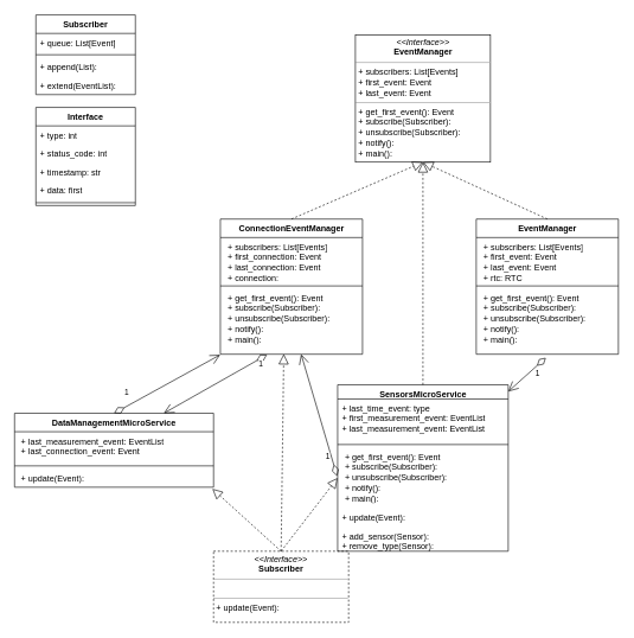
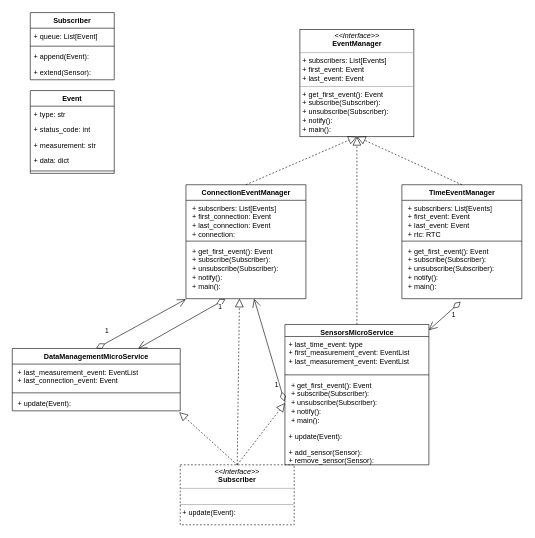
  <mxCell id="0" />
  <mxCell id="1" parent="0" />
  <mxCell id="2" value="&lt;p style=&quot;margin:0px;margin-top:4px;text-align:center;&quot;&gt;&lt;i&gt;&amp;lt;&amp;lt;Interface&amp;gt;&amp;gt;&lt;/i&gt;&lt;br&gt;&lt;b&gt;EventManager&lt;/b&gt;&lt;/p&gt;&lt;hr size=&quot;1&quot;&gt;&lt;p style=&quot;margin:0px;margin-left:4px;&quot;&gt;+ subscribers: List[Events]&lt;br&gt;&lt;/p&gt;&lt;p style=&quot;margin:0px;margin-left:4px;&quot;&gt;+ first_event: Event&lt;br&gt;+ last_event: Event&lt;/p&gt;&lt;hr size=&quot;1&quot;&gt;&lt;p style=&quot;margin:0px;margin-left:4px;&quot;&gt;+ get_first_event(): Event&lt;br&gt;+ subscribe(Subscriber):&amp;nbsp;&lt;br&gt;+ unsubscribe(Subscriber):&amp;nbsp;&lt;br&gt;+ notify():&amp;nbsp;&lt;br&gt;&lt;/p&gt;&lt;p style=&quot;margin:0px;margin-left:4px;&quot;&gt;+ main():&lt;/p&gt;" style="verticalAlign=top;align=left;overflow=fill;fontSize=12;fontFamily=Helvetica;html=1;whiteSpace=wrap;" parent="1" vertex="1"><mxGeometry x="499.56" y="48" width="190" height="179" as="geometry" /></mxCell>
- <mxCell id="3" value="EventManager" style="swimlane;fontStyle=1;align=center;verticalAlign=top;childLayout=stackLayout;horizontal=1;startSize=26;horizontalStack=0;resizeParent=1;resizeParentMax=0;resizeLast=0;collapsible=1;marginBottom=0;whiteSpace=wrap;html=1;" parent="1" vertex="1"><mxGeometry x="669.56" y="307" width="200" height="190" as="geometry" /></mxCell>
+ <mxCell id="3" value="TimeEventManager" style="swimlane;fontStyle=1;align=center;verticalAlign=top;childLayout=stackLayout;horizontal=1;startSize=26;horizontalStack=0;resizeParent=1;resizeParentMax=0;resizeLast=0;collapsible=1;marginBottom=0;whiteSpace=wrap;html=1;" parent="1" vertex="1"><mxGeometry x="669.56" y="307" width="200" height="190" as="geometry" /></mxCell>
  <mxCell id="4" value="&lt;p style=&quot;border-color: var(--border-color); margin: 0px 0px 0px 4px;&quot;&gt;+ subscribers: List[Events]&lt;br style=&quot;border-color: var(--border-color);&quot;&gt;&lt;/p&gt;&lt;p style=&quot;border-color: var(--border-color); margin: 0px 0px 0px 4px;&quot;&gt;+ first_event: Event&lt;br style=&quot;border-color: var(--border-color);&quot;&gt;+ last_event: Event&lt;/p&gt;&lt;p style=&quot;border-color: var(--border-color); margin: 0px 0px 0px 4px;&quot;&gt;+ rtc: RTC&lt;/p&gt;" style="text;strokeColor=none;fillColor=none;align=left;verticalAlign=top;spacingLeft=4;spacingRight=4;overflow=hidden;rotatable=0;points=[[0,0.5],[1,0.5]];portConstraint=eastwest;whiteSpace=wrap;html=1;" parent="3" vertex="1"><mxGeometry y="26" width="200" height="64" as="geometry" /></mxCell>
  <mxCell id="5" value="" style="line;strokeWidth=1;fillColor=none;align=left;verticalAlign=middle;spacingTop=-1;spacingLeft=3;spacingRight=3;rotatable=0;labelPosition=right;points=[];portConstraint=eastwest;strokeColor=inherit;" parent="3" vertex="1"><mxGeometry y="90" width="200" height="8" as="geometry" /></mxCell>
  <mxCell id="6" value="&lt;p style=&quot;border-color: var(--border-color); margin: 0px 0px 0px 4px;&quot;&gt;+ get_first_event(): Event&lt;br style=&quot;border-color: var(--border-color);&quot;&gt;+ subscribe(Subscriber):&amp;nbsp;&lt;br style=&quot;border-color: var(--border-color);&quot;&gt;+ unsubscribe(Subscriber):&amp;nbsp;&lt;br style=&quot;border-color: var(--border-color);&quot;&gt;+ notify():&amp;nbsp;&lt;br style=&quot;border-color: var(--border-color);&quot;&gt;&lt;/p&gt;&lt;p style=&quot;border-color: var(--border-color); margin: 0px 0px 0px 4px;&quot;&gt;+ main():&lt;/p&gt;" style="text;strokeColor=none;fillColor=none;align=left;verticalAlign=top;spacingLeft=4;spacingRight=4;overflow=hidden;rotatable=0;points=[[0,0.5],[1,0.5]];portConstraint=eastwest;whiteSpace=wrap;html=1;" parent="3" vertex="1"><mxGeometry y="98" width="200" height="92" as="geometry" /></mxCell>
  <mxCell id="7" value="" style="endArrow=block;dashed=1;endFill=0;endSize=12;html=1;rounded=0;exitX=0.5;exitY=0;exitDx=0;exitDy=0;entryX=0.5;entryY=1;entryDx=0;entryDy=0;" parent="1" source="3" target="2" edge="1"><mxGeometry width="160" relative="1" as="geometry"><mxPoint x="429.56" y="447" as="sourcePoint" /><mxPoint x="589.56" y="447" as="targetPoint" /></mxGeometry></mxCell>
- <mxCell id="8" value="Interface" style="swimlane;fontStyle=1;align=center;verticalAlign=top;childLayout=stackLayout;horizontal=1;startSize=26;horizontalStack=0;resizeParent=1;resizeParentMax=0;resizeLast=0;collapsible=1;marginBottom=0;whiteSpace=wrap;html=1;" parent="1" vertex="1"><mxGeometry x="50" y="150" width="140" height="138" as="geometry" /></mxCell>
- <mxCell id="9" value="+ type: int" style="text;strokeColor=none;fillColor=none;align=left;verticalAlign=top;spacingLeft=4;spacingRight=4;overflow=hidden;rotatable=0;points=[[0,0.5],[1,0.5]];portConstraint=eastwest;whiteSpace=wrap;html=1;" parent="8" vertex="1"><mxGeometry y="26" width="140" height="26" as="geometry" /></mxCell>
+ <mxCell id="8" value="Event" style="swimlane;fontStyle=1;align=center;verticalAlign=top;childLayout=stackLayout;horizontal=1;startSize=26;horizontalStack=0;resizeParent=1;resizeParentMax=0;resizeLast=0;collapsible=1;marginBottom=0;whiteSpace=wrap;html=1;" parent="1" vertex="1"><mxGeometry x="50" y="150" width="140" height="138" as="geometry" /></mxCell>
+ <mxCell id="9" value="+ type: str" style="text;strokeColor=none;fillColor=none;align=left;verticalAlign=top;spacingLeft=4;spacingRight=4;overflow=hidden;rotatable=0;points=[[0,0.5],[1,0.5]];portConstraint=eastwest;whiteSpace=wrap;html=1;" parent="8" vertex="1"><mxGeometry y="26" width="140" height="26" as="geometry" /></mxCell>
  <mxCell id="10" value="+ status_code: int" style="text;strokeColor=none;fillColor=none;align=left;verticalAlign=top;spacingLeft=4;spacingRight=4;overflow=hidden;rotatable=0;points=[[0,0.5],[1,0.5]];portConstraint=eastwest;whiteSpace=wrap;html=1;" parent="8" vertex="1"><mxGeometry y="52" width="140" height="26" as="geometry" /></mxCell>
- <mxCell id="11" value="+ timestamp: str" style="text;strokeColor=none;fillColor=none;align=left;verticalAlign=top;spacingLeft=4;spacingRight=4;overflow=hidden;rotatable=0;points=[[0,0.5],[1,0.5]];portConstraint=eastwest;whiteSpace=wrap;html=1;" parent="8" vertex="1"><mxGeometry y="78" width="140" height="26" as="geometry" /></mxCell>
- <mxCell id="12" value="+ data: first" style="text;strokeColor=none;fillColor=none;align=left;verticalAlign=top;spacingLeft=4;spacingRight=4;overflow=hidden;rotatable=0;points=[[0,0.5],[1,0.5]];portConstraint=eastwest;whiteSpace=wrap;html=1;" parent="8" vertex="1"><mxGeometry y="104" width="140" height="26" as="geometry" /></mxCell>
+ <mxCell id="11" value="+ measurement: str" style="text;strokeColor=none;fillColor=none;align=left;verticalAlign=top;spacingLeft=4;spacingRight=4;overflow=hidden;rotatable=0;points=[[0,0.5],[1,0.5]];portConstraint=eastwest;whiteSpace=wrap;html=1;" parent="8" vertex="1"><mxGeometry y="78" width="140" height="26" as="geometry" /></mxCell>
+ <mxCell id="12" value="+ data: dict" style="text;strokeColor=none;fillColor=none;align=left;verticalAlign=top;spacingLeft=4;spacingRight=4;overflow=hidden;rotatable=0;points=[[0,0.5],[1,0.5]];portConstraint=eastwest;whiteSpace=wrap;html=1;" parent="8" vertex="1"><mxGeometry y="104" width="140" height="26" as="geometry" /></mxCell>
  <mxCell id="13" value="" style="line;strokeWidth=1;fillColor=none;align=left;verticalAlign=middle;spacingTop=-1;spacingLeft=3;spacingRight=3;rotatable=0;labelPosition=right;points=[];portConstraint=eastwest;strokeColor=inherit;" parent="8" vertex="1"><mxGeometry y="130" width="140" height="8" as="geometry" /></mxCell>
  <mxCell id="14" value="Subscriber" style="swimlane;fontStyle=1;align=center;verticalAlign=top;childLayout=stackLayout;horizontal=1;startSize=26;horizontalStack=0;resizeParent=1;resizeParentMax=0;resizeLast=0;collapsible=1;marginBottom=0;whiteSpace=wrap;html=1;" parent="1" vertex="1"><mxGeometry x="50" y="20" width="140" height="112" as="geometry" /></mxCell>
  <mxCell id="15" value="+ queue: List[Event]" style="text;strokeColor=none;fillColor=none;align=left;verticalAlign=top;spacingLeft=4;spacingRight=4;overflow=hidden;rotatable=0;points=[[0,0.5],[1,0.5]];portConstraint=eastwest;whiteSpace=wrap;html=1;" parent="14" vertex="1"><mxGeometry y="26" width="140" height="26" as="geometry" /></mxCell>
  <mxCell id="16" value="" style="line;strokeWidth=1;fillColor=none;align=left;verticalAlign=middle;spacingTop=-1;spacingLeft=3;spacingRight=3;rotatable=0;labelPosition=right;points=[];portConstraint=eastwest;strokeColor=inherit;" parent="14" vertex="1"><mxGeometry y="52" width="140" height="8" as="geometry" /></mxCell>
- <mxCell id="17" value="+ append(List):&amp;nbsp;" style="text;strokeColor=none;fillColor=none;align=left;verticalAlign=top;spacingLeft=4;spacingRight=4;overflow=hidden;rotatable=0;points=[[0,0.5],[1,0.5]];portConstraint=eastwest;whiteSpace=wrap;html=1;" parent="14" vertex="1"><mxGeometry y="60" width="140" height="26" as="geometry" /></mxCell>
- <mxCell id="18" value="+ extend(EventList):&amp;nbsp;" style="text;strokeColor=none;fillColor=none;align=left;verticalAlign=top;spacingLeft=4;spacingRight=4;overflow=hidden;rotatable=0;points=[[0,0.5],[1,0.5]];portConstraint=eastwest;whiteSpace=wrap;html=1;" parent="14" vertex="1"><mxGeometry y="86" width="140" height="26" as="geometry" /></mxCell>
+ <mxCell id="17" value="+ append(Event):&amp;nbsp;" style="text;strokeColor=none;fillColor=none;align=left;verticalAlign=top;spacingLeft=4;spacingRight=4;overflow=hidden;rotatable=0;points=[[0,0.5],[1,0.5]];portConstraint=eastwest;whiteSpace=wrap;html=1;" parent="14" vertex="1"><mxGeometry y="60" width="140" height="26" as="geometry" /></mxCell>
+ <mxCell id="18" value="+ extend(Sensor):&amp;nbsp;" style="text;strokeColor=none;fillColor=none;align=left;verticalAlign=top;spacingLeft=4;spacingRight=4;overflow=hidden;rotatable=0;points=[[0,0.5],[1,0.5]];portConstraint=eastwest;whiteSpace=wrap;html=1;" parent="14" vertex="1"><mxGeometry y="86" width="140" height="26" as="geometry" /></mxCell>
  <mxCell id="19" value="&lt;p style=&quot;margin:0px;margin-top:4px;text-align:center;&quot;&gt;&lt;i&gt;&amp;lt;&amp;lt;Interface&amp;gt;&amp;gt;&lt;/i&gt;&lt;br&gt;&lt;b&gt;Subscriber&lt;/b&gt;&lt;/p&gt;&lt;hr size=&quot;1&quot;&gt;&lt;p style=&quot;margin:0px;margin-left:4px;&quot;&gt;&lt;br&gt;&lt;/p&gt;&lt;hr size=&quot;1&quot;&gt;&lt;p style=&quot;margin:0px;margin-left:4px;&quot;&gt;+ update(Event):&lt;br&gt;&lt;/p&gt;" style="verticalAlign=top;align=left;overflow=fill;fontSize=12;fontFamily=Helvetica;html=1;whiteSpace=wrap;dashed=1;" parent="1" vertex="1"><mxGeometry x="300" y="774" width="190" height="100" as="geometry" /></mxCell>
  <mxCell id="20" value="ConnectionEventManager" style="swimlane;fontStyle=1;align=center;verticalAlign=top;childLayout=stackLayout;horizontal=1;startSize=26;horizontalStack=0;resizeParent=1;resizeParentMax=0;resizeLast=0;collapsible=1;marginBottom=0;whiteSpace=wrap;html=1;" parent="1" vertex="1"><mxGeometry x="309.56" y="307" width="200" height="190" as="geometry" /></mxCell>
  <mxCell id="21" value="&lt;p style=&quot;border-color: var(--border-color); margin: 0px 0px 0px 4px;&quot;&gt;+ subscribers: List[Events]&lt;br style=&quot;border-color: var(--border-color);&quot;&gt;&lt;/p&gt;&lt;p style=&quot;border-color: var(--border-color); margin: 0px 0px 0px 4px;&quot;&gt;+ first_connection: Event&lt;br style=&quot;border-color: var(--border-color);&quot;&gt;+ last_connection: Event&lt;/p&gt;&lt;p style=&quot;border-color: var(--border-color); margin: 0px 0px 0px 4px;&quot;&gt;+ connection:&lt;/p&gt;" style="text;strokeColor=none;fillColor=none;align=left;verticalAlign=top;spacingLeft=4;spacingRight=4;overflow=hidden;rotatable=0;points=[[0,0.5],[1,0.5]];portConstraint=eastwest;whiteSpace=wrap;html=1;" parent="20" vertex="1"><mxGeometry y="26" width="200" height="64" as="geometry" /></mxCell>
  <mxCell id="22" value="" style="line;strokeWidth=1;fillColor=none;align=left;verticalAlign=middle;spacingTop=-1;spacingLeft=3;spacingRight=3;rotatable=0;labelPosition=right;points=[];portConstraint=eastwest;strokeColor=inherit;" parent="20" vertex="1"><mxGeometry y="90" width="200" height="8" as="geometry" /></mxCell>
  <mxCell id="23" value="&lt;p style=&quot;border-color: var(--border-color); margin: 0px 0px 0px 4px;&quot;&gt;+ get_first_event(): Event&lt;br style=&quot;border-color: var(--border-color);&quot;&gt;+ subscribe(Subscriber):&amp;nbsp;&lt;br style=&quot;border-color: var(--border-color);&quot;&gt;+ unsubscribe(Subscriber):&amp;nbsp;&lt;br style=&quot;border-color: var(--border-color);&quot;&gt;+ notify():&amp;nbsp;&lt;br style=&quot;border-color: var(--border-color);&quot;&gt;&lt;/p&gt;&lt;p style=&quot;border-color: var(--border-color); margin: 0px 0px 0px 4px;&quot;&gt;+ main():&lt;/p&gt;" style="text;strokeColor=none;fillColor=none;align=left;verticalAlign=top;spacingLeft=4;spacingRight=4;overflow=hidden;rotatable=0;points=[[0,0.5],[1,0.5]];portConstraint=eastwest;whiteSpace=wrap;html=1;" parent="20" vertex="1"><mxGeometry y="98" width="200" height="92" as="geometry" /></mxCell>
  <mxCell id="24" value="" style="endArrow=block;dashed=1;endFill=0;endSize=12;html=1;rounded=0;exitX=0.5;exitY=0;exitDx=0;exitDy=0;entryX=0.5;entryY=1;entryDx=0;entryDy=0;" parent="1" source="20" target="2" edge="1"><mxGeometry width="160" relative="1" as="geometry"><mxPoint x="574.56" y="287" as="sourcePoint" /><mxPoint x="399.56" y="207" as="targetPoint" /></mxGeometry></mxCell>
  <mxCell id="25" value="SensorsMicroService" style="swimlane;fontStyle=1;align=center;verticalAlign=top;childLayout=stackLayout;horizontal=1;startSize=20;horizontalStack=0;resizeParent=1;resizeParentMax=0;resizeLast=0;collapsible=1;marginBottom=0;whiteSpace=wrap;html=1;" parent="1" vertex="1"><mxGeometry x="474.56" y="540" width="240" height="234" as="geometry" /></mxCell>
  <mxCell id="26" value="+ last_time_event: type&lt;br&gt;+ first_measurement_event: EventList&lt;br&gt;+ last_measurement_event: EventList" style="text;strokeColor=none;fillColor=none;align=left;verticalAlign=top;spacingLeft=4;spacingRight=4;overflow=hidden;rotatable=0;points=[[0,0.5],[1,0.5]];portConstraint=eastwest;whiteSpace=wrap;html=1;" parent="25" vertex="1"><mxGeometry y="20" width="240" height="60" as="geometry" /></mxCell>
  <mxCell id="27" value="" style="line;strokeWidth=1;fillColor=none;align=left;verticalAlign=middle;spacingTop=-1;spacingLeft=3;spacingRight=3;rotatable=0;labelPosition=right;points=[];portConstraint=eastwest;strokeColor=inherit;" parent="25" vertex="1"><mxGeometry y="80" width="240" height="8" as="geometry" /></mxCell>
  <mxCell id="28" value="&lt;p style=&quot;border-color: var(--border-color); margin: 0px 0px 0px 4px;&quot;&gt;+ get_first_event(): Event&lt;br style=&quot;border-color: var(--border-color);&quot;&gt;+ subscribe(Subscriber):&amp;nbsp;&lt;br style=&quot;border-color: var(--border-color);&quot;&gt;+ unsubscribe(Subscriber):&amp;nbsp;&lt;br style=&quot;border-color: var(--border-color);&quot;&gt;+ notify():&amp;nbsp;&lt;br style=&quot;border-color: var(--border-color);&quot;&gt;&lt;/p&gt;&lt;p style=&quot;border-color: var(--border-color); margin: 0px 0px 0px 4px;&quot;&gt;+ main():&lt;/p&gt;" style="text;strokeColor=none;fillColor=none;align=left;verticalAlign=top;spacingLeft=4;spacingRight=4;overflow=hidden;rotatable=0;points=[[0,0.5],[1,0.5]];portConstraint=eastwest;whiteSpace=wrap;html=1;" parent="25" vertex="1"><mxGeometry y="88" width="240" height="86" as="geometry" /></mxCell>
  <mxCell id="29" value="+ update(Event):&amp;nbsp;" style="text;strokeColor=none;fillColor=none;align=left;verticalAlign=top;spacingLeft=4;spacingRight=4;overflow=hidden;rotatable=0;points=[[0,0.5],[1,0.5]];portConstraint=eastwest;whiteSpace=wrap;html=1;" parent="25" vertex="1"><mxGeometry y="174" width="240" height="26" as="geometry" /></mxCell>
- <mxCell id="30" value="+ add_sensor(Sensor):&amp;nbsp;&lt;br&gt;+ remove_type(Sensor):" style="text;strokeColor=none;fillColor=none;align=left;verticalAlign=top;spacingLeft=4;spacingRight=4;overflow=hidden;rotatable=0;points=[[0,0.5],[1,0.5]];portConstraint=eastwest;whiteSpace=wrap;html=1;" parent="25" vertex="1"><mxGeometry y="200" width="240" height="34" as="geometry" /></mxCell>
+ <mxCell id="30" value="+ add_sensor(Sensor):&amp;nbsp;&lt;br&gt;+ remove_sensor(Sensor):" style="text;strokeColor=none;fillColor=none;align=left;verticalAlign=top;spacingLeft=4;spacingRight=4;overflow=hidden;rotatable=0;points=[[0,0.5],[1,0.5]];portConstraint=eastwest;whiteSpace=wrap;html=1;" parent="25" vertex="1"><mxGeometry y="200" width="240" height="34" as="geometry" /></mxCell>
  <mxCell id="31" value="" style="endArrow=block;dashed=1;endFill=0;endSize=12;html=1;rounded=0;exitX=0.5;exitY=0;exitDx=0;exitDy=0;entryX=0;entryY=0.5;entryDx=0;entryDy=0;" parent="1" source="19" target="28" edge="1"><mxGeometry width="160" relative="1" as="geometry"><mxPoint x="1187.06" y="638" as="sourcePoint" /><mxPoint x="1292.06" y="558" as="targetPoint" /></mxGeometry></mxCell>
  <mxCell id="32" value="1" style="endArrow=open;html=1;endSize=12;startArrow=diamondThin;startSize=14;startFill=0;align=left;verticalAlign=bottom;rounded=0;exitX=0.49;exitY=1.054;exitDx=0;exitDy=0;exitPerimeter=0;" parent="1" source="6" target="25" edge="1"><mxGeometry x="-0.066" y="12" relative="1" as="geometry"><mxPoint x="659.56" y="648" as="sourcePoint" /><mxPoint x="819.56" y="648" as="targetPoint" /><mxPoint as="offset" /></mxGeometry></mxCell>
  <mxCell id="33" value="" style="endArrow=block;dashed=1;endFill=0;endSize=12;html=1;rounded=0;exitX=0.5;exitY=0;exitDx=0;exitDy=0;" parent="1" source="25" target="2" edge="1"><mxGeometry width="160" relative="1" as="geometry"><mxPoint x="589.56" y="508" as="sourcePoint" /><mxPoint x="609.56" y="280" as="targetPoint" /></mxGeometry></mxCell>
  <mxCell id="34" value="DataManagementMicroService" style="swimlane;fontStyle=1;align=center;verticalAlign=top;childLayout=stackLayout;horizontal=1;startSize=26;horizontalStack=0;resizeParent=1;resizeParentMax=0;resizeLast=0;collapsible=1;marginBottom=0;whiteSpace=wrap;html=1;" parent="1" vertex="1"><mxGeometry y="580" width="280" height="104" as="geometry" x="20" /></mxCell>
  <mxCell id="35" value="&lt;p style=&quot;border-color: var(--border-color); margin: 0px 0px 0px 4px;&quot;&gt;&lt;/p&gt;&amp;nbsp;+ last_measurement_event: EventList&lt;br&gt;&amp;nbsp;+ last_connection_event: Event&amp;nbsp;&lt;br&gt;&lt;p style=&quot;border-color: var(--border-color); margin: 0px 0px 0px 4px;&quot;&gt;&lt;br&gt;&lt;/p&gt;" style="text;strokeColor=none;fillColor=none;align=left;verticalAlign=top;spacingLeft=4;spacingRight=4;overflow=hidden;rotatable=0;points=[[0,0.5],[1,0.5]];portConstraint=eastwest;whiteSpace=wrap;html=1;" parent="34" vertex="1"><mxGeometry y="26" width="280" height="44" as="geometry" /></mxCell>
  <mxCell id="36" value="" style="line;strokeWidth=1;fillColor=none;align=left;verticalAlign=middle;spacingTop=-1;spacingLeft=3;spacingRight=3;rotatable=0;labelPosition=right;points=[];portConstraint=eastwest;strokeColor=inherit;" parent="34" vertex="1"><mxGeometry y="70" width="280" height="8" as="geometry" /></mxCell>
  <mxCell id="37" value="&amp;nbsp;+ update(Event):&amp;nbsp;" style="text;strokeColor=none;fillColor=none;align=left;verticalAlign=top;spacingLeft=4;spacingRight=4;overflow=hidden;rotatable=0;points=[[0,0.5],[1,0.5]];portConstraint=eastwest;whiteSpace=wrap;html=1;" parent="34" vertex="1"><mxGeometry y="78" width="280" height="26" as="geometry" /></mxCell>
  <mxCell id="38" value="" style="endArrow=block;dashed=1;endFill=0;endSize=12;html=1;rounded=0;exitX=0.5;exitY=0;exitDx=0;exitDy=0;entryX=0.994;entryY=1.088;entryDx=0;entryDy=0;entryPerimeter=0;" parent="1" source="19" target="37" edge="1"><mxGeometry width="160" relative="1" as="geometry"><mxPoint x="299.56" y="660" as="sourcePoint" /><mxPoint x="300.84" y="708.48" as="targetPoint" /></mxGeometry></mxCell>
  <mxCell id="39" value="1" style="endArrow=open;html=1;endSize=12;startArrow=diamondThin;startSize=14;startFill=0;align=left;verticalAlign=bottom;rounded=0;exitX=0.328;exitY=1.009;exitDx=0;exitDy=0;exitPerimeter=0;entryX=0.75;entryY=0;entryDx=0;entryDy=0;" parent="1" source="23" target="34" edge="1"><mxGeometry x="-0.738" y="12" relative="1" as="geometry"><mxPoint x="407.52" y="497.004" as="sourcePoint" /><mxPoint x="300" y="651.78" as="targetPoint" /><mxPoint as="offset" /></mxGeometry></mxCell>
  <mxCell id="40" value="1" style="endArrow=open;html=1;endSize=12;startArrow=diamondThin;startSize=14;startFill=0;align=left;verticalAlign=bottom;rounded=0;exitX=-0.003;exitY=0.469;exitDx=0;exitDy=0;exitPerimeter=0;" parent="1" source="28" target="23" edge="1"><mxGeometry x="-0.737" y="12" relative="1" as="geometry"><mxPoint x="421" y="510" as="sourcePoint" /><mxPoint x="412" y="501" as="targetPoint" /><mxPoint as="offset" /></mxGeometry></mxCell>
  <mxCell id="41" value="1" style="endArrow=open;html=1;endSize=12;startArrow=diamondThin;startSize=14;startFill=0;align=left;verticalAlign=bottom;rounded=0;exitX=0.5;exitY=0;exitDx=0;exitDy=0;entryX=-0.001;entryY=1.009;entryDx=0;entryDy=0;entryPerimeter=0;" edge="1" parent="1" source="34" target="23"><mxGeometry x="-0.737" y="12" relative="1" as="geometry"><mxPoint x="241" y="561" as="sourcePoint" /><mxPoint x="190" y="390" as="targetPoint" /><mxPoint as="offset" /></mxGeometry></mxCell>
  <mxCell id="42" value="" style="endArrow=block;dashed=1;endFill=0;endSize=12;html=1;rounded=0;exitX=0.5;exitY=0;exitDx=0;exitDy=0;entryX=0.446;entryY=0.997;entryDx=0;entryDy=0;entryPerimeter=0;" edge="1" parent="1" source="19" target="23"><mxGeometry width="160" relative="1" as="geometry"><mxPoint x="375" y="812.17" as="sourcePoint" /><mxPoint x="405.16" y="469.998" as="targetPoint" /></mxGeometry></mxCell>
